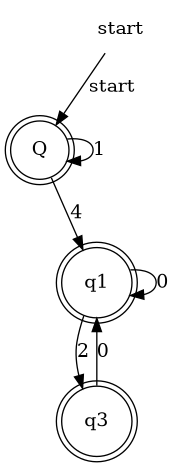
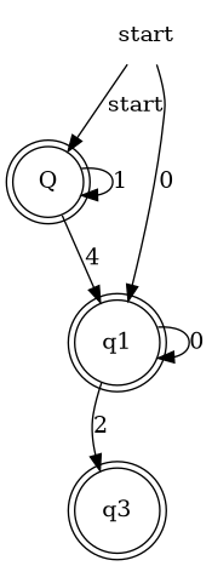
  digraph {
    rankdir=TB
    node [shape=doublecircle]
    start [shape=none]
    n2 [label=Q]
    n3 [label=q1]
    n4 [label=q3]
    start -> n2 [label=start]
    n2 -> n2 [label=1]
    n2 -> n3 [label=4]
    n3 -> n3 [label=0]
    n3 -> n4 [label=2]
-   n4 -> n3 [label=0]
+   start -> n3 [label=0]
  }
